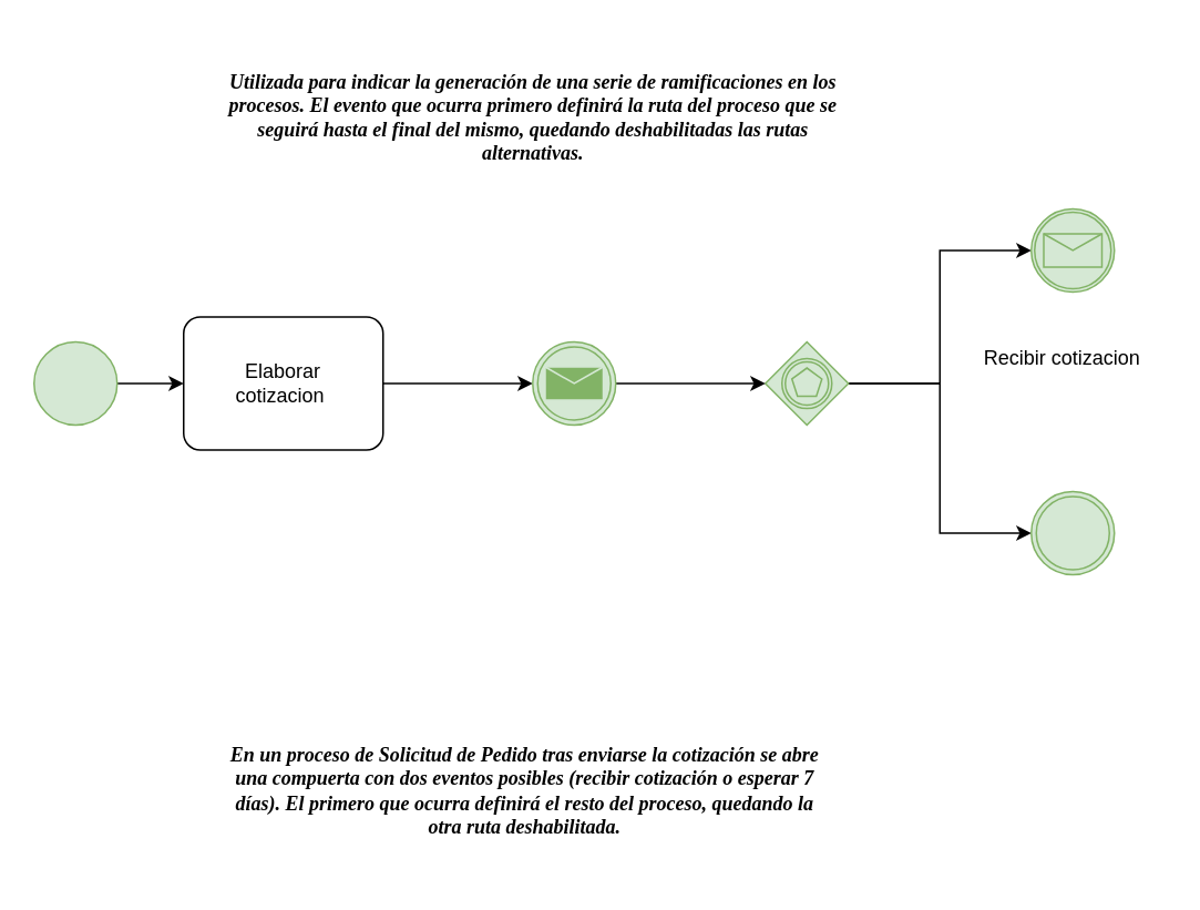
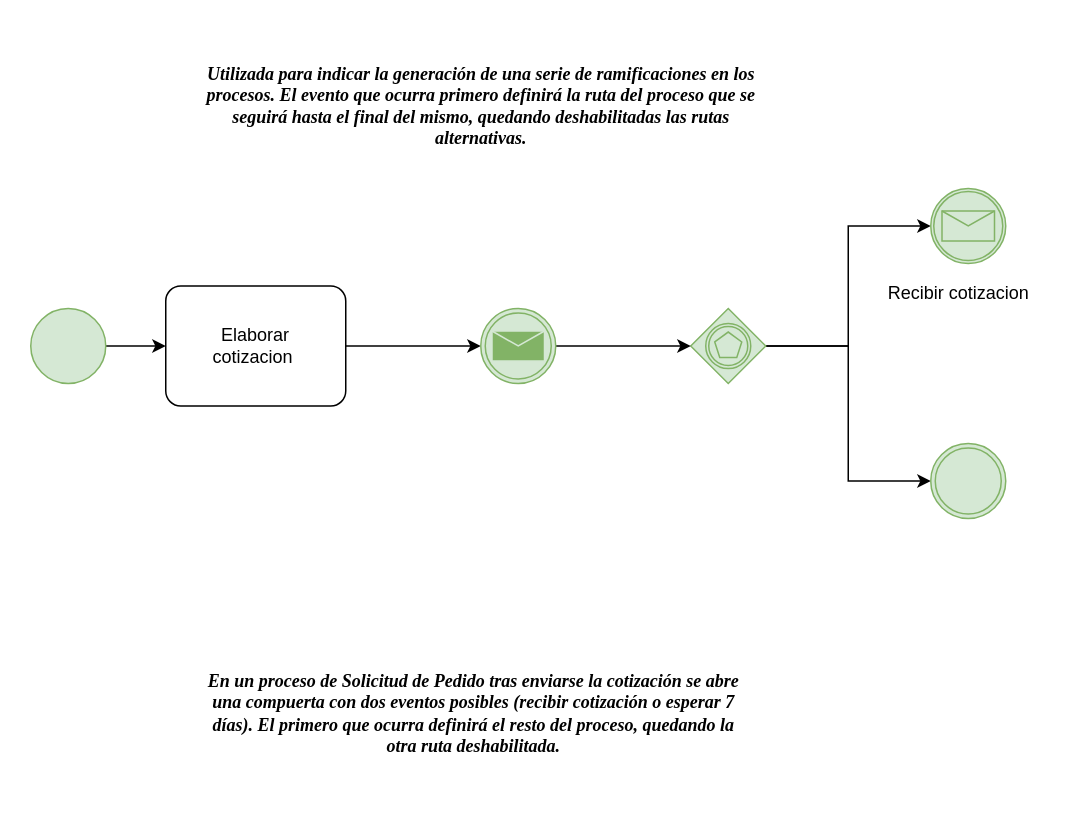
  <mxCell id="0" />
  <mxCell id="1" parent="0" />
  <mxCell id="2" value="" style="edgeStyle=orthogonalEdgeStyle;rounded=0;orthogonalLoop=1;jettySize=auto;html=1;" edge="1" parent="1" source="3" target="5"><mxGeometry relative="1" as="geometry" /></mxCell>
  <mxCell id="3" value="" style="points=[[0.145,0.145,0],[0.5,0,0],[0.855,0.145,0],[1,0.5,0],[0.855,0.855,0],[0.5,1,0],[0.145,0.855,0],[0,0.5,0]];shape=mxgraph.bpmn.event;html=1;verticalLabelPosition=bottom;labelBackgroundColor=#ffffff;verticalAlign=top;align=center;perimeter=ellipsePerimeter;outlineConnect=0;aspect=fixed;outline=standard;symbol=general;fillColor=#d5e8d4;strokeColor=#82b366;" vertex="1" parent="1"><mxGeometry x="20" y="205" width="50" height="50" as="geometry" /></mxCell>
  <mxCell id="4" value="" style="edgeStyle=orthogonalEdgeStyle;rounded=0;orthogonalLoop=1;jettySize=auto;html=1;" edge="1" parent="1" source="5" target="10"><mxGeometry relative="1" as="geometry" /></mxCell>
  <mxCell id="5" value="Elaborar&#10;cotizacion " style="points=[[0.25,0,0],[0.5,0,0],[0.75,0,0],[1,0.25,0],[1,0.5,0],[1,0.75,0],[0.75,1,0],[0.5,1,0],[0.25,1,0],[0,0.75,0],[0,0.5,0],[0,0.25,0]];shape=mxgraph.bpmn.task;whiteSpace=wrap;rectStyle=rounded;size=10;taskMarker=abstract;" vertex="1" parent="1"><mxGeometry x="110" y="190" width="120" height="80" as="geometry" /></mxCell>
  <mxCell id="6" style="edgeStyle=orthogonalEdgeStyle;rounded=0;orthogonalLoop=1;jettySize=auto;html=1;entryX=0;entryY=0.5;entryDx=0;entryDy=0;entryPerimeter=0;" edge="1" parent="1" source="8" target="12"><mxGeometry relative="1" as="geometry" /></mxCell>
  <mxCell id="7" style="edgeStyle=orthogonalEdgeStyle;rounded=0;orthogonalLoop=1;jettySize=auto;html=1;entryX=0;entryY=0.5;entryDx=0;entryDy=0;entryPerimeter=0;" edge="1" parent="1" source="8" target="11"><mxGeometry relative="1" as="geometry" /></mxCell>
  <mxCell id="8" value="" style="points=[[0.25,0.25,0],[0.5,0,0],[0.75,0.25,0],[1,0.5,0],[0.75,0.75,0],[0.5,1,0],[0.25,0.75,0],[0,0.5,0]];shape=mxgraph.bpmn.gateway2;html=1;verticalLabelPosition=bottom;labelBackgroundColor=#ffffff;verticalAlign=top;align=center;perimeter=rhombusPerimeter;outlineConnect=0;outline=catching;symbol=multiple;fillColor=#d5e8d4;strokeColor=#82b366;" vertex="1" parent="1"><mxGeometry x="460" y="205" width="50" height="50" as="geometry" /></mxCell>
  <mxCell id="9" value="" style="edgeStyle=orthogonalEdgeStyle;rounded=0;orthogonalLoop=1;jettySize=auto;html=1;" edge="1" parent="1" source="10" target="8"><mxGeometry relative="1" as="geometry" /></mxCell>
  <mxCell id="10" value="" style="points=[[0.145,0.145,0],[0.5,0,0],[0.855,0.145,0],[1,0.5,0],[0.855,0.855,0],[0.5,1,0],[0.145,0.855,0],[0,0.5,0]];shape=mxgraph.bpmn.event;html=1;verticalLabelPosition=bottom;labelBackgroundColor=#ffffff;verticalAlign=top;align=center;perimeter=ellipsePerimeter;outlineConnect=0;aspect=fixed;outline=throwing;symbol=message;fillColor=#d5e8d4;strokeColor=#82b366;" vertex="1" parent="1"><mxGeometry x="320" y="205" width="50" height="50" as="geometry" /></mxCell>
  <mxCell id="11" value="" style="points=[[0.145,0.145,0],[0.5,0,0],[0.855,0.145,0],[1,0.5,0],[0.855,0.855,0],[0.5,1,0],[0.145,0.855,0],[0,0.5,0]];shape=mxgraph.bpmn.event;html=1;verticalLabelPosition=bottom;labelBackgroundColor=#ffffff;verticalAlign=top;align=center;perimeter=ellipsePerimeter;outlineConnect=0;aspect=fixed;outline=catching;symbol=message;fillColor=#d5e8d4;strokeColor=#82b366;" vertex="1" parent="1"><mxGeometry x="620" y="125" width="50" height="50" as="geometry" /></mxCell>
  <mxCell id="12" value="" style="points=[[0.145,0.145,0],[0.5,0,0],[0.855,0.145,0],[1,0.5,0],[0.855,0.855,0],[0.5,1,0],[0.145,0.855,0],[0,0.5,0]];shape=mxgraph.bpmn.event;html=1;verticalLabelPosition=bottom;labelBackgroundColor=#ffffff;verticalAlign=top;align=center;perimeter=ellipsePerimeter;outlineConnect=0;aspect=fixed;outline=throwing;symbol=general;fillColor=#d5e8d4;strokeColor=#82b366;" vertex="1" parent="1"><mxGeometry x="620" y="295" width="50" height="50" as="geometry" /></mxCell>
- <mxCell id="13" value="Recibir cotizacion&amp;nbsp;" style="text;html=1;align=center;verticalAlign=middle;resizable=0;points=[];autosize=1;strokeColor=none;fillColor=none;" vertex="1" parent="1"><mxGeometry x="580" y="200" width="120" height="30" as="geometry" /></mxCell>
+ <mxCell id="13" value="Recibir cotizacion&amp;nbsp;" style="text;html=1;align=center;verticalAlign=middle;resizable=0;points=[];autosize=1;strokeColor=none;fillColor=none;" vertex="1" parent="1"><mxGeometry x="580" y="180" width="120" height="30" as="geometry" /></mxCell>
  <mxCell id="14" value="&lt;h4&gt;&lt;font face=&quot;Georgia&quot;&gt;&lt;i&gt;Utilizada para indicar la generación de una serie de ramificaciones en los&lt;br&gt;procesos. El evento que ocurra primero definirá la ruta del proceso que se&lt;br&gt;seguirá hasta el final del mismo, quedando deshabilitadas las rutas&lt;br&gt;alternativas.&lt;/i&gt;&lt;/font&gt;&lt;/h4&gt;" style="text;html=1;align=center;verticalAlign=middle;resizable=0;points=[];autosize=1;strokeColor=none;fillColor=none;" vertex="1" parent="1"><mxGeometry x="80" y="20" width="480" height="100" as="geometry" /></mxCell>
  <mxCell id="15" value="&lt;h4&gt;&lt;i&gt;En un proceso de Solicitud de Pedido tras enviarse la cotización se abre&lt;br&gt;una compuerta con dos eventos posibles (recibir cotización o esperar 7&lt;br&gt;días). El primero que ocurra definirá el resto del proceso, quedando la&lt;br&gt;otra ruta deshabilitada.&lt;/i&gt;&lt;/h4&gt;" style="text;html=1;align=center;verticalAlign=middle;resizable=0;points=[];autosize=1;strokeColor=none;fillColor=none;fontFamily=Georgia;" vertex="1" parent="1"><mxGeometry x="80" y="425" width="470" height="100" as="geometry" /></mxCell>
